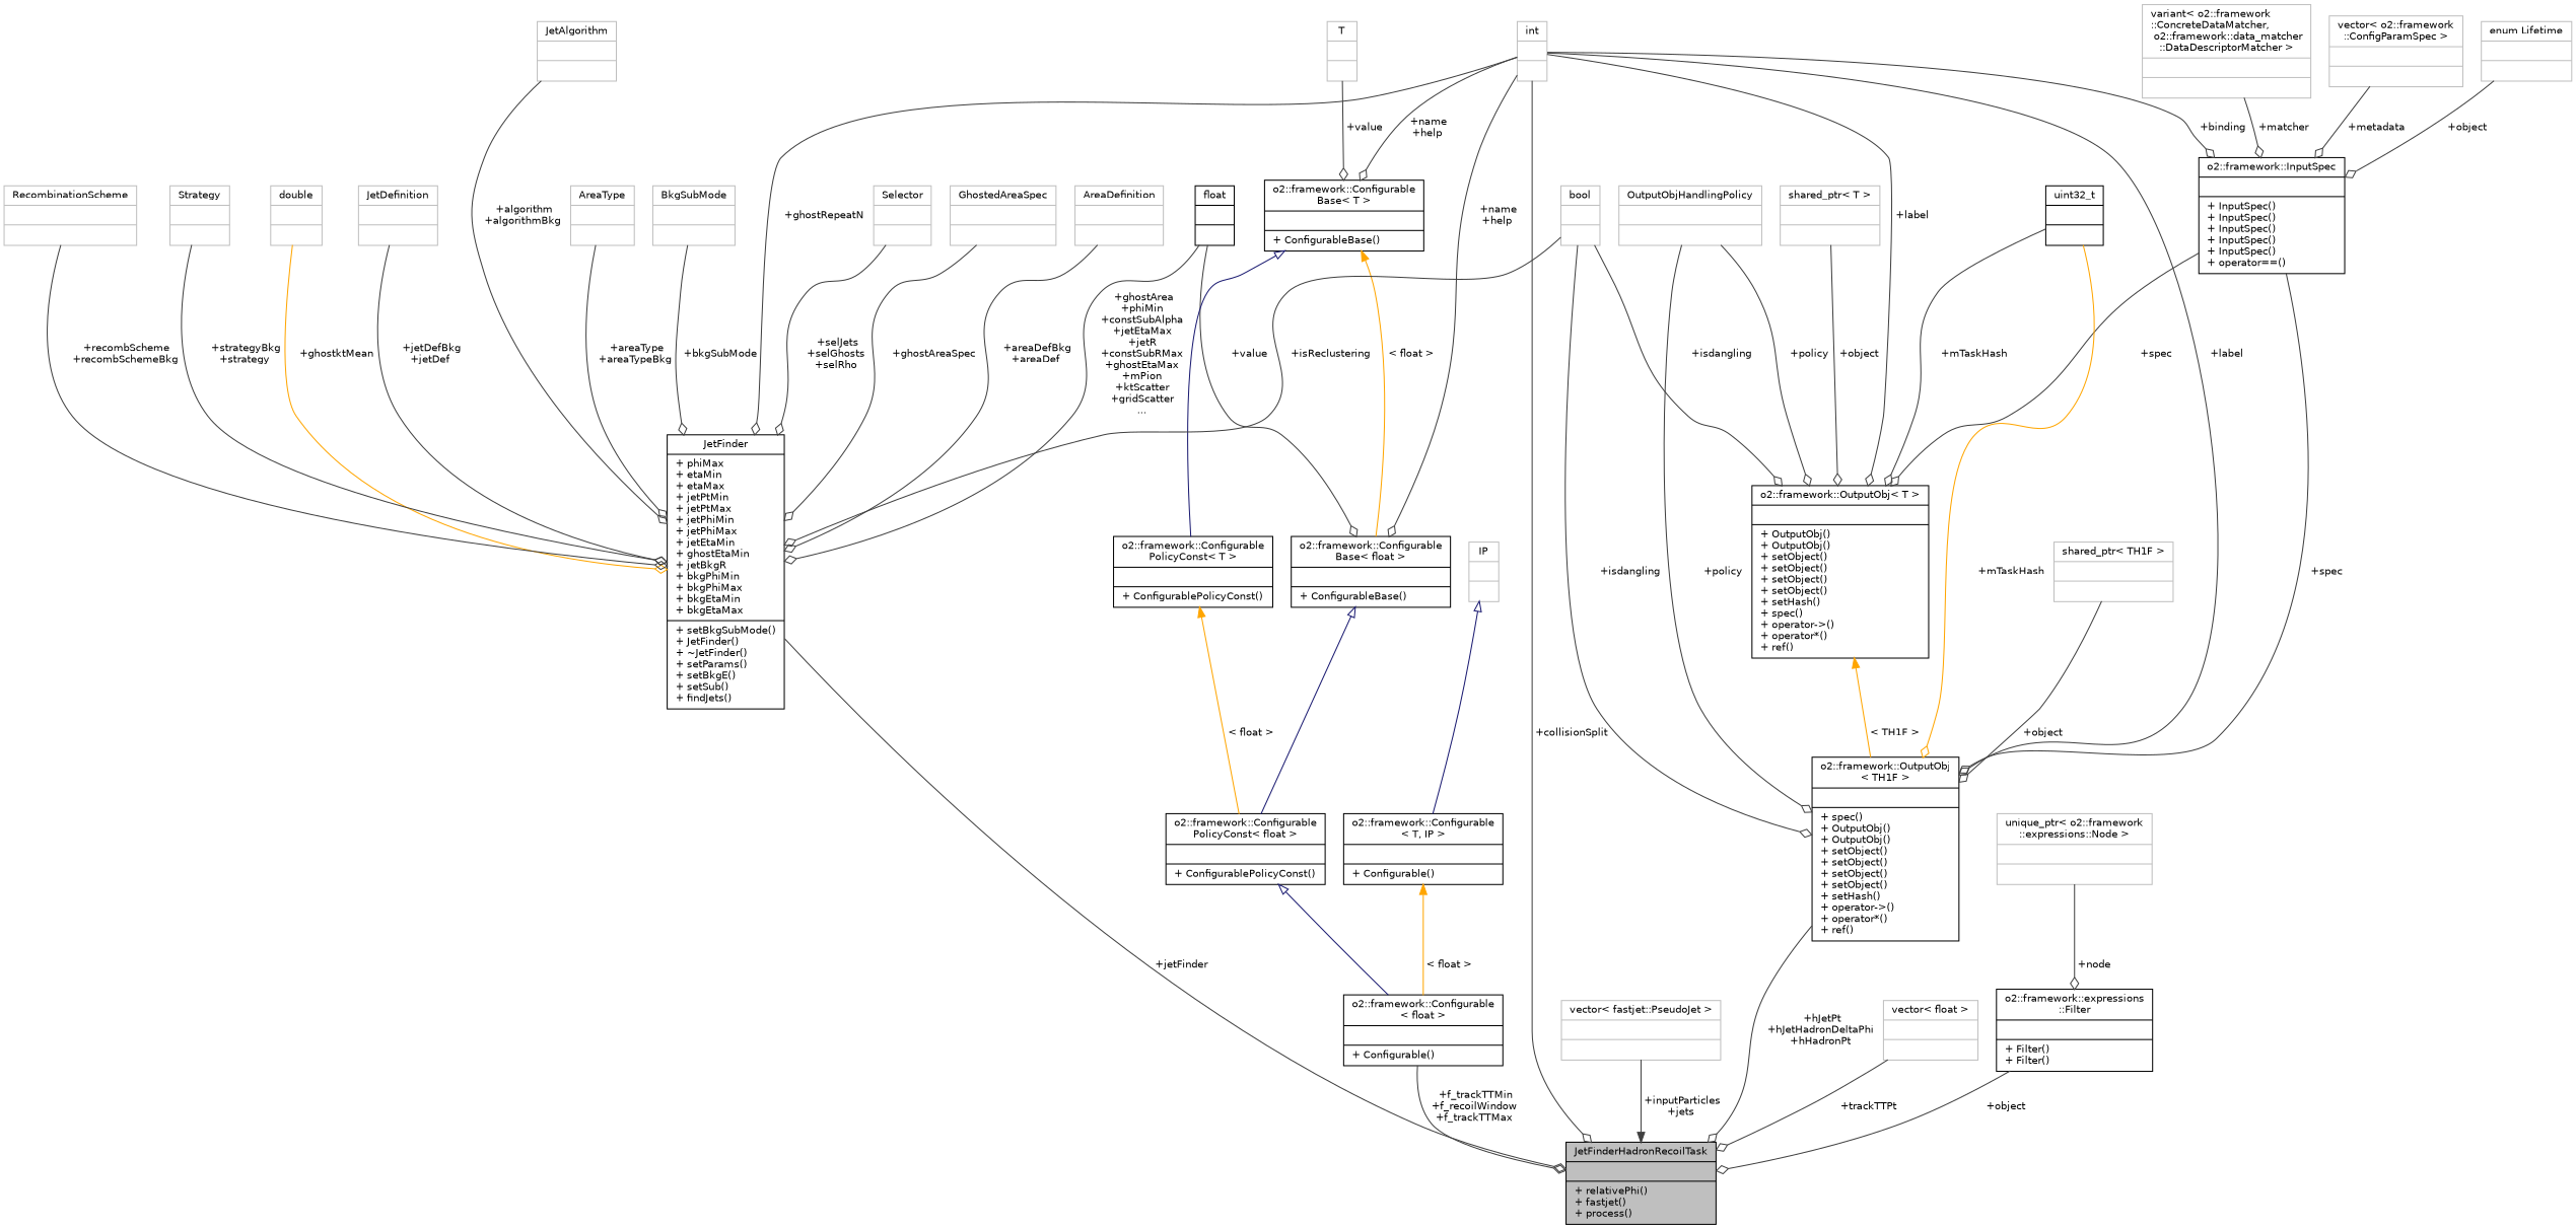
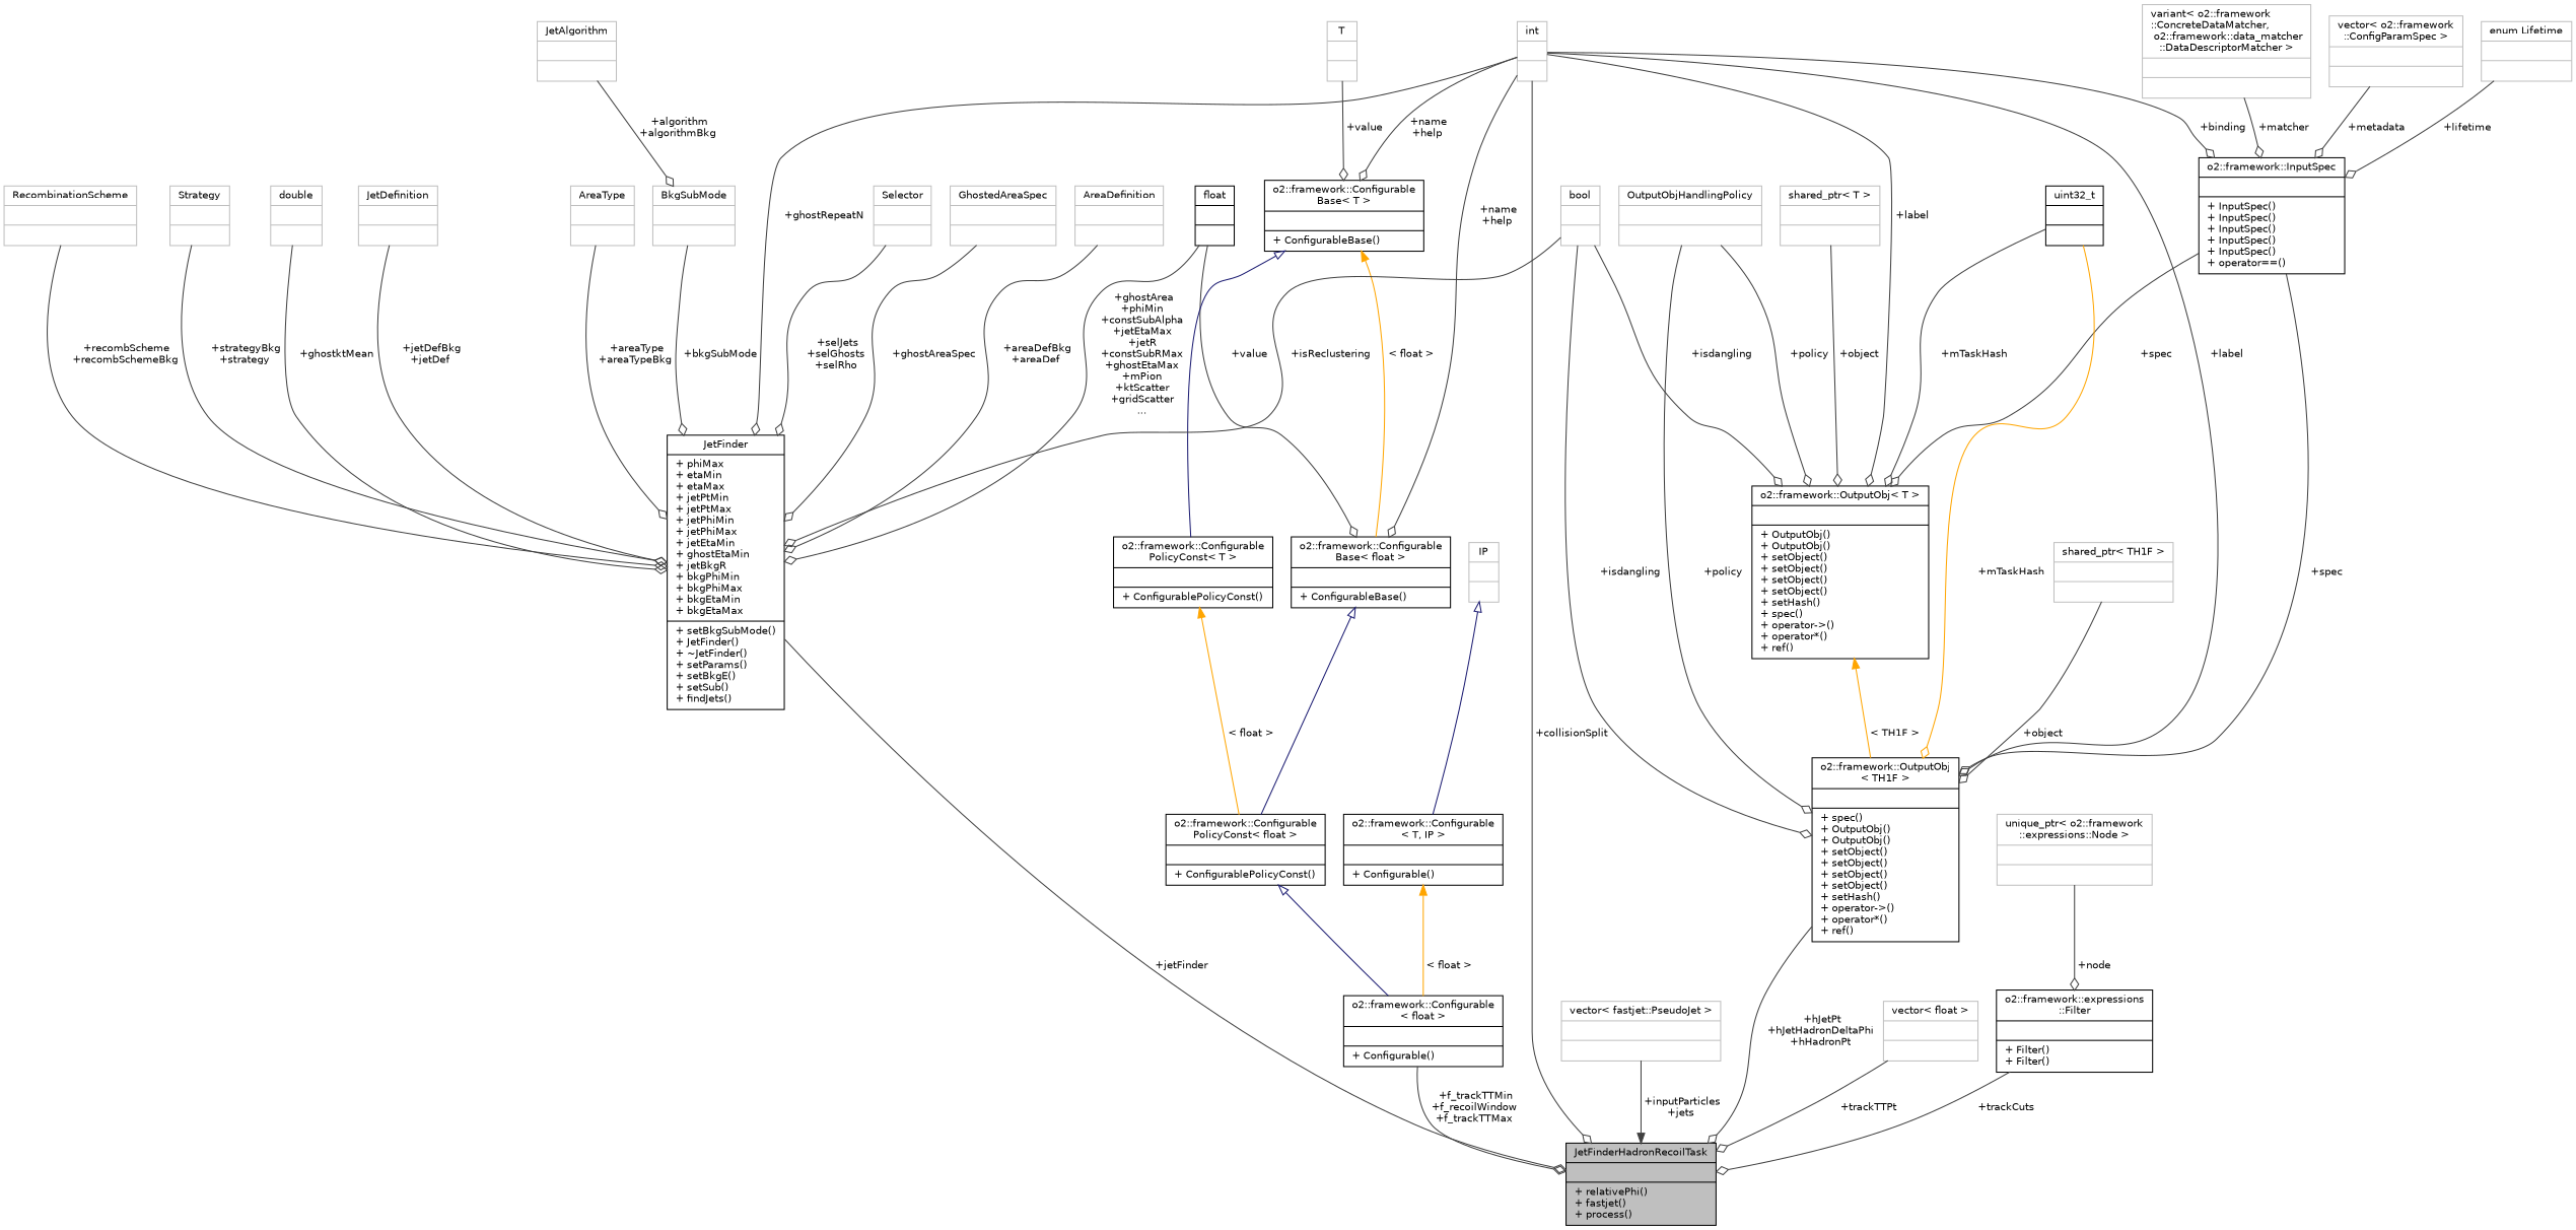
  digraph {
    node [color=grey75 fontname=Helvetica fontsize=10 shape=record]
    edge [arrowhead=odiamond color=grey25 fontname=Helvetica fontsize=10 labelfontname=Helvetica labelfontsize=10 style=solid]
    n1 [color=black fillcolor=grey75 fontcolor=black height=0.2 label="{JetFinderHadronRecoilTask\n||+ relativePhi()\l+ fastjet()\l+ process()\l}" style=filled width=0.4]
    n2 [color=black height=0.2 label="{JetFinder\n|+ phiMax\l+ etaMin\l+ etaMax\l+ jetPtMin\l+ jetPtMax\l+ jetPhiMin\l+ jetPhiMax\l+ jetEtaMin\l+ ghostEtaMin\l+ jetBkgR\l+ bkgPhiMin\l+ bkgPhiMax\l+ bkgEtaMin\l+ bkgEtaMax\l|+ setBkgSubMode()\l+ JetFinder()\l+ ~JetFinder()\l+ setParams()\l+ setBkgE()\l+ setSub()\l+ findJets()\l}" width=0.4]
    n3 [height=0.2 label="{double\n||}" width=0.4]
    n4 [height=0.2 label="{Selector\n||}" width=0.4]
    n5 [height=0.2 label="{Strategy\n||}" width=0.4]
    n6 [color=black height=0.2 label="{float\n||}" width=0.4]
    n7 [color=black height=0.2 label="{o2::framework::Configurable\lBase\< float \>\n||+ ConfigurableBase()\l}" width=0.4]
    n8 [color=black height=0.2 label="{o2::framework::Configurable\lPolicyConst\< float \>\n||+ ConfigurablePolicyConst()\l}" width=0.4]
    n9 [height=0.2 label="{JetDefinition\n||}" width=0.4]
    n10 [height=0.2 label="{AreaType\n||}" width=0.4]
    n11 [height=0.2 label="{int\n||}" width=0.4]
    n12 [color=black height=0.2 label="{o2::framework::Configurable\lBase\< T \>\n||+ ConfigurableBase()\l}" width=0.4]
    n13 [color=black height=0.2 label="{o2::framework::OutputObj\l\< TH1F \>\n||+ spec()\l+ OutputObj()\l+ OutputObj()\l+ setObject()\l+ setObject()\l+ setObject()\l+ setObject()\l+ setHash()\l+ operator-\>()\l+ operator*()\l+ ref()\l}" width=0.4]
    n14 [color=black height=0.2 label="{o2::framework::InputSpec\n||+ InputSpec()\l+ InputSpec()\l+ InputSpec()\l+ InputSpec()\l+ InputSpec()\l+ operator==()\l}" width=0.4]
    n15 [color=black height=0.2 label="{o2::framework::OutputObj\< T \>\n||+ OutputObj()\l+ OutputObj()\l+ setObject()\l+ setObject()\l+ setObject()\l+ setObject()\l+ setHash()\l+ spec()\l+ operator-\>()\l+ operator*()\l+ ref()\l}" width=0.4]
    n16 [color=black height=0.2 label="{o2::framework::Configurable\lPolicyConst\< T \>\n||+ ConfigurablePolicyConst()\l}" width=0.4]
    n17 [height=0.2 label="{JetAlgorithm\n||}" width=0.4]
    n18 [height=0.2 label="{bool\n||}" width=0.4]
    n19 [height=0.2 label="{BkgSubMode\n||}" width=0.4]
    n20 [height=0.2 label="{GhostedAreaSpec\n||}" width=0.4]
    n21 [height=0.2 label="{AreaDefinition\n||}" width=0.4]
    n22 [height=0.2 label="{RecombinationScheme\n||}" width=0.4]
    n23 [height=0.2 label="{vector\< fastjet::PseudoJet \>\n||}" width=0.4]
    n24 [color=black height=0.2 label="{o2::framework::Configurable\l\< float \>\n||+ Configurable()\l}" width=0.4]
    n25 [height=0.2 label="{T\n||}" width=0.4]
    n26 [color=black height=0.2 label="{o2::framework::Configurable\l\< T, IP \>\n||+ Configurable()\l}" width=0.4]
    n27 [height=0.2 label="{IP\n||}" width=0.4]
    n28 [height=0.2 label="{OutputObjHandlingPolicy\n||}" width=0.4]
    n29 [color=black height=0.2 label="{uint32_t\n||}" width=0.4]
    n30 [height=0.2 label="{vector\< o2::framework\l::ConfigParamSpec \>\n||}" width=0.4]
    n31 [height=0.2 label="{enum Lifetime\n||}" width=0.4]
    n32 [height=0.2 label="{variant\< o2::framework\l::ConcreteDataMatcher,\l o2::framework::data_matcher\l::DataDescriptorMatcher \>\n||}" width=0.4]
    n33 [height=0.2 label="{shared_ptr\< TH1F \>\n||}" width=0.4]
    n34 [height=0.2 label="{shared_ptr\< T \>\n||}" width=0.4]
    n35 [height=0.2 label="{vector\< float \>\n||}" width=0.4]
    n36 [color=black height=0.2 label="{o2::framework::expressions\l::Filter\n||+ Filter()\l+ Filter()\l}" width=0.4]
    n37 [height=0.2 label="{unique_ptr\< o2::framework\l::expressions::Node \>\n||}" width=0.4]
    n2 -> n1 [label=" +jetFinder"]
-   n3 -> n2 [color=orange label=" +ghostktMean"]
+   n3 -> n2 [label=" +ghostktMean"]
    n4 -> n2 [label=" +selJets\n+selGhosts\n+selRho"]
    n5 -> n2 [label=" +strategyBkg\n+strategy"]
    n6 -> n2 [label=" +ghostArea\n+phiMin\n+constSubAlpha\n+jetEtaMax\n+jetR\n+constSubRMax\n+ghostEtaMax\n+mPion\n+ktScatter\n+gridScatter\n..."]
    n6 -> n7 [label=" +value"]
    n7 -> n8 [arrowtail=onormal color=midnightblue dir=back arrowhead=""]
    n8 -> n24 [arrowtail=onormal color=midnightblue dir=back arrowhead=""]
    n9 -> n2 [label=" +jetDefBkg\n+jetDef"]
    n10 -> n2 [label=" +areaType\n+areaTypeBkg"]
    n11 -> n1 [label=" +collisionSplit"]
    n11 -> n2 [label=" +ghostRepeatN"]
    n11 -> n7 [label=" +name\n+help"]
    n11 -> n12 [label=" +name\n+help"]
    n11 -> n13 [label=" +label"]
    n11 -> n14 [label=" +binding"]
    n11 -> n15 [label=" +label"]
    n12 -> n7 [color=orange dir=back label=" \< float \>" arrowhead=""]
    n12 -> n16 [arrowtail=onormal color=midnightblue dir=back arrowhead=""]
    n13 -> n1 [label=" +hJetPt\n+hJetHadronDeltaPhi\n+hHadronPt"]
    n14 -> n13 [label=" +spec"]
    n14 -> n15 [label=" +spec"]
    n15 -> n13 [color=orange dir=back label=" \< TH1F \>" arrowhead=""]
    n16 -> n8 [color=orange dir=back label=" \< float \>" arrowhead=""]
-   n17 -> n2 [label=" +algorithm\n+algorithmBkg"]
+   n17 -> n19 [label=" +algorithm\n+algorithmBkg"]
    n18 -> n2 [label=" +isReclustering"]
    n18 -> n13 [label=" +isdangling"]
    n18 -> n15 [label=" +isdangling"]
    n19 -> n2 [label=" +bkgSubMode"]
    n20 -> n2 [label=" +ghostAreaSpec"]
    n21 -> n2 [label=" +areaDefBkg\n+areaDef"]
    n22 -> n2 [label=" +recombScheme\n+recombSchemeBkg"]
    n23 -> n1 [arrowhead=normal label=" +inputParticles\n+jets"]
    n24 -> n1 [label=" +f_trackTTMin\n+f_recoilWindow\n+f_trackTTMax"]
    n25 -> n12 [label=" +value"]
    n26 -> n24 [color=orange dir=back label=" \< float \>" arrowhead=""]
    n27 -> n26 [arrowtail=onormal color=midnightblue dir=back arrowhead=""]
    n28 -> n13 [label=" +policy"]
    n28 -> n15 [label=" +policy"]
    n29 -> n13 [color=orange label=" +mTaskHash"]
    n29 -> n15 [label=" +mTaskHash"]
    n30 -> n14 [label=" +metadata"]
-   n31 -> n14 [label=" +object"]
+   n31 -> n14 [label=" +lifetime"]
    n32 -> n14 [label=" +matcher"]
    n33 -> n13 [label=" +object"]
    n34 -> n15 [label=" +object"]
    n35 -> n1 [label=" +trackTTPt"]
-   n36 -> n1 [label=" +object"]
+   n36 -> n1 [label=" +trackCuts"]
    n37 -> n36 [label=" +node"]
  }
